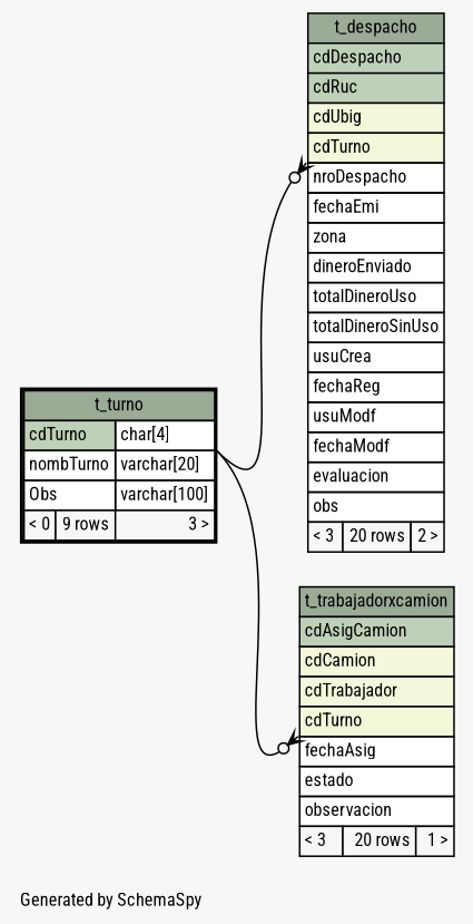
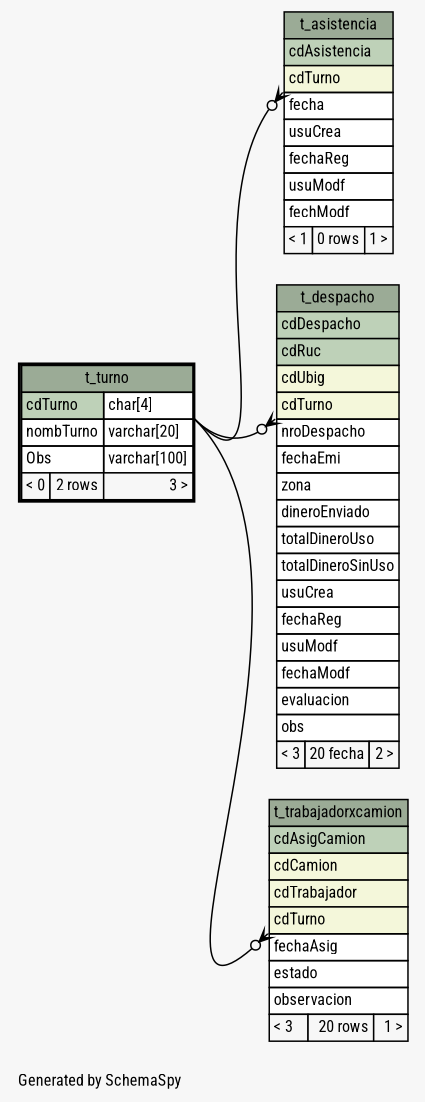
  digraph {
    bgcolor="#f7f7f7"
    fontname="Roboto Condensed"
    fontsize=11
    label="\nGenerated by SchemaSpy"
    labeljust=l
    nodesep=0.18
    rankdir=RL
    ranksep=0.46
    node [fontname="Roboto Condensed" fontsize=11 shape=plaintext]
    edge [arrowhead=none arrowsize=0.8 arrowtail=crowodot dir=back fontname="Roboto Condensed" headport="cdTurno.type:se" tailport="cdTurno:sw"]
-   n2 [label=<     <TABLE BORDER="2" CELLBORDER="1" CELLSPACING="0" BGCOLOR="#ffffff">       <TR><TD COLSPAN="3" BGCOLOR="#9bab96" ALIGN="CENTER">t_turno</TD></TR>       <TR><TD PORT="cdTurno" COLSPAN="2" BGCOLOR="#bed1b8" ALIGN="LEFT">cdTurno</TD><TD PORT="cdTurno.type" ALIGN="LEFT">char[4]</TD></TR>       <TR><TD PORT="nombTurno" COLSPAN="2" ALIGN="LEFT">nombTurno</TD><TD PORT="nombTurno.type" ALIGN="LEFT">varchar[20]</TD></TR>       <TR><TD PORT="Obs" COLSPAN="2" ALIGN="LEFT">Obs</TD><TD PORT="Obs.type" ALIGN="LEFT">varchar[100]</TD></TR>       <TR><TD ALIGN="LEFT" BGCOLOR="#f7f7f7">&lt; 0</TD><TD ALIGN="RIGHT" BGCOLOR="#f7f7f7">9 rows</TD><TD ALIGN="RIGHT" BGCOLOR="#f7f7f7">3 &gt;</TD></TR>     </TABLE>>]
-   n3 [label=<     <TABLE BORDER="0" CELLBORDER="1" CELLSPACING="0" BGCOLOR="#ffffff">       <TR><TD COLSPAN="3" BGCOLOR="#9bab96" ALIGN="CENTER">t_despacho</TD></TR>       <TR><TD PORT="cdDespacho" COLSPAN="3" BGCOLOR="#bed1b8" ALIGN="LEFT">cdDespacho</TD></TR>       <TR><TD PORT="cdRuc" COLSPAN="3" BGCOLOR="#bed1b8" ALIGN="LEFT">cdRuc</TD></TR>       <TR><TD PORT="cdUbig" COLSPAN="3" BGCOLOR="#f4f7da" ALIGN="LEFT">cdUbig</TD></TR>       <TR><TD PORT="cdTurno" COLSPAN="3" BGCOLOR="#f4f7da" ALIGN="LEFT">cdTurno</TD></TR>       <TR><TD PORT="nroDespacho" COLSPAN="3" ALIGN="LEFT">nroDespacho</TD></TR>       <TR><TD PORT="fechaEmi" COLSPAN="3" ALIGN="LEFT">fechaEmi</TD></TR>       <TR><TD PORT="zona" COLSPAN="3" ALIGN="LEFT">zona</TD></TR>       <TR><TD PORT="dineroEnviado" COLSPAN="3" ALIGN="LEFT">dineroEnviado</TD></TR>       <TR><TD PORT="totalDineroUso" COLSPAN="3" ALIGN="LEFT">totalDineroUso</TD></TR>       <TR><TD PORT="totalDineroSinUso" COLSPAN="3" ALIGN="LEFT">totalDineroSinUso</TD></TR>       <TR><TD PORT="usuCrea" COLSPAN="3" ALIGN="LEFT">usuCrea</TD></TR>       <TR><TD PORT="fechaReg" COLSPAN="3" ALIGN="LEFT">fechaReg</TD></TR>       <TR><TD PORT="usuModf" COLSPAN="3" ALIGN="LEFT">usuModf</TD></TR>       <TR><TD PORT="fechaModf" COLSPAN="3" ALIGN="LEFT">fechaModf</TD></TR>       <TR><TD PORT="evaluacion" COLSPAN="3" ALIGN="LEFT">evaluacion</TD></TR>       <TR><TD PORT="obs" COLSPAN="3" ALIGN="LEFT">obs</TD></TR>       <TR><TD ALIGN="LEFT" BGCOLOR="#f7f7f7">&lt; 3</TD><TD ALIGN="RIGHT" BGCOLOR="#f7f7f7">20 rows</TD><TD ALIGN="RIGHT" BGCOLOR="#f7f7f7">2 &gt;</TD></TR>     </TABLE>>]
+   n1 [label=<     <TABLE BORDER="0" CELLBORDER="1" CELLSPACING="0" BGCOLOR="#ffffff">       <TR><TD COLSPAN="3" BGCOLOR="#9bab96" ALIGN="CENTER">t_asistencia</TD></TR>       <TR><TD PORT="cdAsistencia" COLSPAN="3" BGCOLOR="#bed1b8" ALIGN="LEFT">cdAsistencia</TD></TR>       <TR><TD PORT="cdTurno" COLSPAN="3" BGCOLOR="#f4f7da" ALIGN="LEFT">cdTurno</TD></TR>       <TR><TD PORT="fecha" COLSPAN="3" ALIGN="LEFT">fecha</TD></TR>       <TR><TD PORT="usuCrea" COLSPAN="3" ALIGN="LEFT">usuCrea</TD></TR>       <TR><TD PORT="fechaReg" COLSPAN="3" ALIGN="LEFT">fechaReg</TD></TR>       <TR><TD PORT="usuModf" COLSPAN="3" ALIGN="LEFT">usuModf</TD></TR>       <TR><TD PORT="fechModf" COLSPAN="3" ALIGN="LEFT">fechModf</TD></TR>       <TR><TD ALIGN="LEFT" BGCOLOR="#f7f7f7">&lt; 1</TD><TD ALIGN="RIGHT" BGCOLOR="#f7f7f7">0 rows</TD><TD ALIGN="RIGHT" BGCOLOR="#f7f7f7">1 &gt;</TD></TR>     </TABLE>>]
+   n2 [label=<     <TABLE BORDER="2" CELLBORDER="1" CELLSPACING="0" BGCOLOR="#ffffff">       <TR><TD COLSPAN="3" BGCOLOR="#9bab96" ALIGN="CENTER">t_turno</TD></TR>       <TR><TD PORT="cdTurno" COLSPAN="2" BGCOLOR="#bed1b8" ALIGN="LEFT">cdTurno</TD><TD PORT="cdTurno.type" ALIGN="LEFT">char[4]</TD></TR>       <TR><TD PORT="nombTurno" COLSPAN="2" ALIGN="LEFT">nombTurno</TD><TD PORT="nombTurno.type" ALIGN="LEFT">varchar[20]</TD></TR>       <TR><TD PORT="Obs" COLSPAN="2" ALIGN="LEFT">Obs</TD><TD PORT="Obs.type" ALIGN="LEFT">varchar[100]</TD></TR>       <TR><TD ALIGN="LEFT" BGCOLOR="#f7f7f7">&lt; 0</TD><TD ALIGN="RIGHT" BGCOLOR="#f7f7f7">2 rows</TD><TD ALIGN="RIGHT" BGCOLOR="#f7f7f7">3 &gt;</TD></TR>     </TABLE>>]
+   n3 [label=<     <TABLE BORDER="0" CELLBORDER="1" CELLSPACING="0" BGCOLOR="#ffffff">       <TR><TD COLSPAN="3" BGCOLOR="#9bab96" ALIGN="CENTER">t_despacho</TD></TR>       <TR><TD PORT="cdDespacho" COLSPAN="3" BGCOLOR="#bed1b8" ALIGN="LEFT">cdDespacho</TD></TR>       <TR><TD PORT="cdRuc" COLSPAN="3" BGCOLOR="#bed1b8" ALIGN="LEFT">cdRuc</TD></TR>       <TR><TD PORT="cdUbig" COLSPAN="3" BGCOLOR="#f4f7da" ALIGN="LEFT">cdUbig</TD></TR>       <TR><TD PORT="cdTurno" COLSPAN="3" BGCOLOR="#f4f7da" ALIGN="LEFT">cdTurno</TD></TR>       <TR><TD PORT="nroDespacho" COLSPAN="3" ALIGN="LEFT">nroDespacho</TD></TR>       <TR><TD PORT="fechaEmi" COLSPAN="3" ALIGN="LEFT">fechaEmi</TD></TR>       <TR><TD PORT="zona" COLSPAN="3" ALIGN="LEFT">zona</TD></TR>       <TR><TD PORT="dineroEnviado" COLSPAN="3" ALIGN="LEFT">dineroEnviado</TD></TR>       <TR><TD PORT="totalDineroUso" COLSPAN="3" ALIGN="LEFT">totalDineroUso</TD></TR>       <TR><TD PORT="totalDineroSinUso" COLSPAN="3" ALIGN="LEFT">totalDineroSinUso</TD></TR>       <TR><TD PORT="usuCrea" COLSPAN="3" ALIGN="LEFT">usuCrea</TD></TR>       <TR><TD PORT="fechaReg" COLSPAN="3" ALIGN="LEFT">fechaReg</TD></TR>       <TR><TD PORT="usuModf" COLSPAN="3" ALIGN="LEFT">usuModf</TD></TR>       <TR><TD PORT="fechaModf" COLSPAN="3" ALIGN="LEFT">fechaModf</TD></TR>       <TR><TD PORT="evaluacion" COLSPAN="3" ALIGN="LEFT">evaluacion</TD></TR>       <TR><TD PORT="obs" COLSPAN="3" ALIGN="LEFT">obs</TD></TR>       <TR><TD ALIGN="LEFT" BGCOLOR="#f7f7f7">&lt; 3</TD><TD ALIGN="RIGHT" BGCOLOR="#f7f7f7">20 fecha</TD><TD ALIGN="RIGHT" BGCOLOR="#f7f7f7">2 &gt;</TD></TR>     </TABLE>>]
    n4 [label=<     <TABLE BORDER="0" CELLBORDER="1" CELLSPACING="0" BGCOLOR="#ffffff">       <TR><TD COLSPAN="3" BGCOLOR="#9bab96" ALIGN="CENTER">t_trabajadorxcamion</TD></TR>       <TR><TD PORT="cdAsigCamion" COLSPAN="3" BGCOLOR="#bed1b8" ALIGN="LEFT">cdAsigCamion</TD></TR>       <TR><TD PORT="cdCamion" COLSPAN="3" BGCOLOR="#f4f7da" ALIGN="LEFT">cdCamion</TD></TR>       <TR><TD PORT="cdTrabajador" COLSPAN="3" BGCOLOR="#f4f7da" ALIGN="LEFT">cdTrabajador</TD></TR>       <TR><TD PORT="cdTurno" COLSPAN="3" BGCOLOR="#f4f7da" ALIGN="LEFT">cdTurno</TD></TR>       <TR><TD PORT="fechaAsig" COLSPAN="3" ALIGN="LEFT">fechaAsig</TD></TR>       <TR><TD PORT="estado" COLSPAN="3" ALIGN="LEFT">estado</TD></TR>       <TR><TD PORT="observacion" COLSPAN="3" ALIGN="LEFT">observacion</TD></TR>       <TR><TD ALIGN="LEFT" BGCOLOR="#f7f7f7">&lt; 3</TD><TD ALIGN="RIGHT" BGCOLOR="#f7f7f7">20 rows</TD><TD ALIGN="RIGHT" BGCOLOR="#f7f7f7">1 &gt;</TD></TR>     </TABLE>>]
+   n1 -> n2
    n3 -> n2
    n4 -> n2
  }
